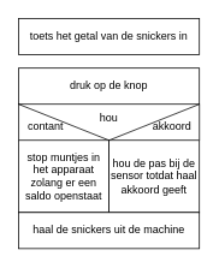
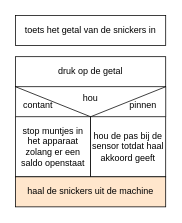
  <mxCell id="0" />
  <mxCell id="1" parent="0" />
  <mxCell id="2" value="toets het getal van de snickers in" style="rounded=0;whiteSpace=wrap;html=1;" vertex="1" parent="1"><mxGeometry x="20" y="20" width="200" height="40" as="geometry" /></mxCell>
- <mxCell id="3" value="druk op de knop" style="rounded=0;whiteSpace=wrap;html=1;" vertex="1" parent="1"><mxGeometry x="20" y="75" width="200" height="40" as="geometry" /></mxCell>
+ <mxCell id="3" value="druk op de getal" style="rounded=0;whiteSpace=wrap;html=1;" vertex="1" parent="1"><mxGeometry x="20" y="75" width="200" height="40" as="geometry" /></mxCell>
  <mxCell id="4" value="" style="endArrow=none;html=1;" edge="1" parent="1"><mxGeometry width="50" height="50" relative="1" as="geometry"><mxPoint x="120" y="155" as="sourcePoint" /><mxPoint x="220" y="115" as="targetPoint" /></mxGeometry></mxCell>
  <mxCell id="5" value="" style="endArrow=none;html=1;" edge="1" parent="1"><mxGeometry width="50" height="50" relative="1" as="geometry"><mxPoint x="120" y="155" as="sourcePoint" /><mxPoint x="20" y="115" as="targetPoint" /></mxGeometry></mxCell>
  <mxCell id="6" value="" style="endArrow=none;html=1;" edge="1" parent="1"><mxGeometry width="50" height="50" relative="1" as="geometry"><mxPoint x="20" y="155" as="sourcePoint" /><mxPoint x="20" y="115" as="targetPoint" /></mxGeometry></mxCell>
  <mxCell id="7" value="" style="endArrow=none;html=1;" edge="1" parent="1"><mxGeometry width="50" height="50" relative="1" as="geometry"><mxPoint x="220" y="115" as="sourcePoint" /><mxPoint x="220" y="155" as="targetPoint" /></mxGeometry></mxCell>
  <mxCell id="8" value="stop muntjes in het apparaat zolang er een saldo openstaat" style="rounded=0;whiteSpace=wrap;html=1;" vertex="1" parent="1"><mxGeometry x="20" y="155" width="100" height="80" as="geometry" /></mxCell>
  <mxCell id="9" value="hou de pas bij de sensor totdat haal akkoord geeft" style="rounded=0;whiteSpace=wrap;html=1;" vertex="1" parent="1"><mxGeometry x="120" y="155" width="100" height="80" as="geometry" /></mxCell>
  <mxCell id="10" value="hou" style="text;html=1;strokeColor=none;fillColor=none;align=center;verticalAlign=middle;whiteSpace=wrap;rounded=0;" vertex="1" parent="1"><mxGeometry x="90" y="115" width="60" height="30" as="geometry" /></mxCell>
  <mxCell id="11" value="contant" style="text;html=1;strokeColor=none;fillColor=none;align=center;verticalAlign=middle;whiteSpace=wrap;rounded=0;" vertex="1" parent="1"><mxGeometry x="20" y="125" width="60" height="30" as="geometry" /></mxCell>
- <mxCell id="12" value="akkoord" style="text;html=1;strokeColor=none;fillColor=none;align=center;verticalAlign=middle;whiteSpace=wrap;rounded=0;" vertex="1" parent="1"><mxGeometry x="160" y="125" width="60" height="30" as="geometry" /></mxCell>
- <mxCell id="13" value="haal de snickers uit de machine" style="rounded=0;whiteSpace=wrap;html=1;" vertex="1" parent="1"><mxGeometry x="20" y="235" width="200" height="40" as="geometry" /></mxCell>
+ <mxCell id="12" value="pinnen" style="text;html=1;strokeColor=none;fillColor=none;align=center;verticalAlign=middle;whiteSpace=wrap;rounded=0;" vertex="1" parent="1"><mxGeometry x="160" y="125" width="60" height="30" as="geometry" /></mxCell>
+ <mxCell id="13" value="haal de snickers uit de machine" style="rounded=0;whiteSpace=wrap;html=1;fillColor=#ffe6cc;" vertex="1" parent="1"><mxGeometry x="20" y="235" width="200" height="40" as="geometry" /></mxCell>
